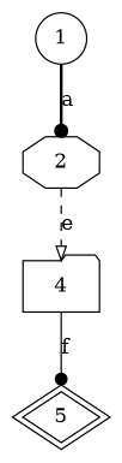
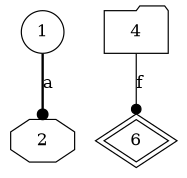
  digraph {
    edge [arrowhead=dot]
    1 [role=start shape=circle]
    2 [shape=octagon]
    4 [shape=folder]
-   5 [peripheries=2 role=end shape=diamond]
+   5 [peripheries=2 role=end shape=diamond label=6]
    1 -> 2 [label=a style=bold]
-   2 -> 4 [arrowhead=onormal label=e style=dashed]
    4 -> 5 [label=f style=solid]
  }
